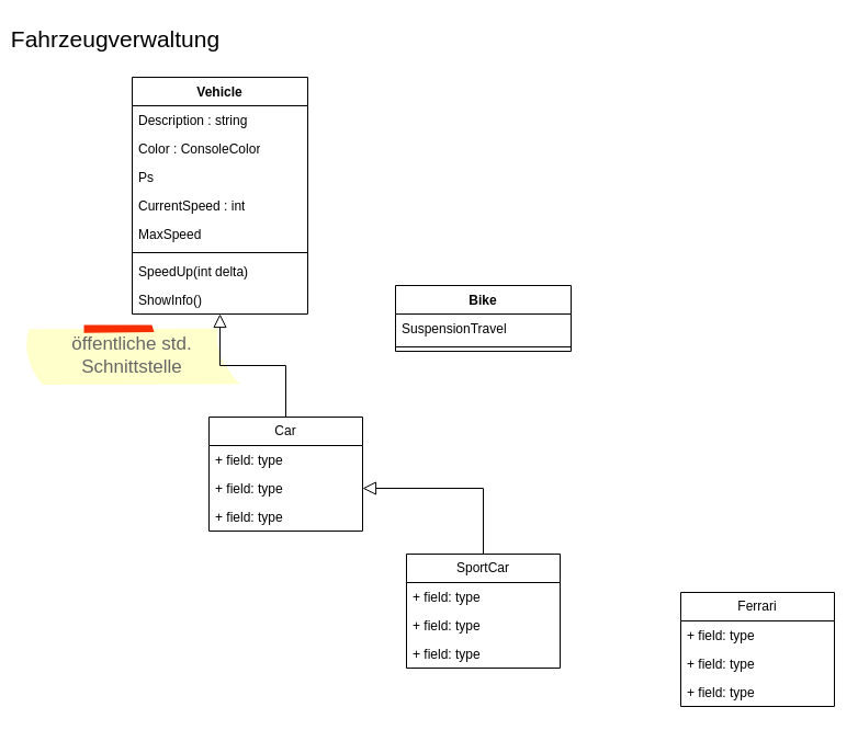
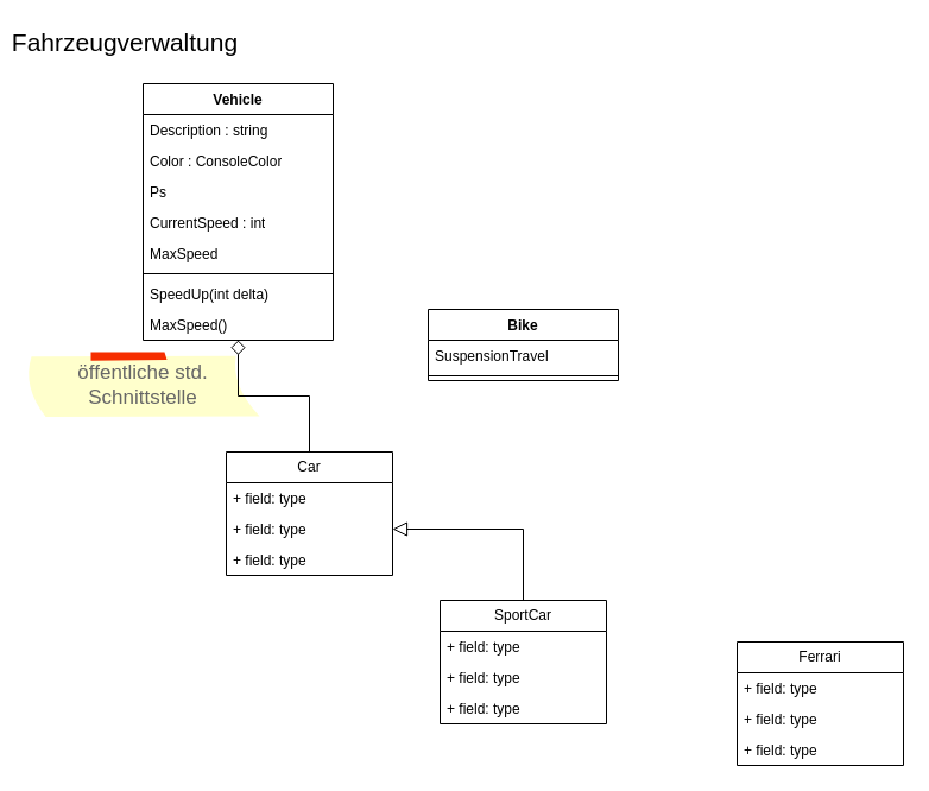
  <mxCell id="0" />
  <mxCell id="1" parent="0" />
  <mxCell id="2" value="Vehicle" style="swimlane;fontStyle=1;align=center;verticalAlign=top;childLayout=stackLayout;horizontal=1;startSize=26;horizontalStack=0;resizeParent=1;resizeParentMax=0;resizeLast=0;collapsible=1;marginBottom=0;whiteSpace=wrap;html=1;" vertex="1" parent="1"><mxGeometry x="120" y="70" width="160" height="216" as="geometry" /></mxCell>
  <mxCell id="3" value="Description : string" style="text;strokeColor=none;fillColor=none;align=left;verticalAlign=top;spacingLeft=4;spacingRight=4;overflow=hidden;rotatable=0;points=[[0,0.5],[1,0.5]];portConstraint=eastwest;whiteSpace=wrap;html=1;" vertex="1" parent="2"><mxGeometry y="26" width="160" height="26" as="geometry" /></mxCell>
  <mxCell id="4" value="Color : ConsoleColor" style="text;strokeColor=none;fillColor=none;align=left;verticalAlign=top;spacingLeft=4;spacingRight=4;overflow=hidden;rotatable=0;points=[[0,0.5],[1,0.5]];portConstraint=eastwest;whiteSpace=wrap;html=1;" vertex="1" parent="2"><mxGeometry y="52" width="160" height="26" as="geometry" /></mxCell>
  <mxCell id="5" value="Ps" style="text;strokeColor=none;fillColor=none;align=left;verticalAlign=top;spacingLeft=4;spacingRight=4;overflow=hidden;rotatable=0;points=[[0,0.5],[1,0.5]];portConstraint=eastwest;whiteSpace=wrap;html=1;" vertex="1" parent="2"><mxGeometry y="78" width="160" height="26" as="geometry" /></mxCell>
  <mxCell id="6" value="CurrentSpeed : int" style="text;strokeColor=none;fillColor=none;align=left;verticalAlign=top;spacingLeft=4;spacingRight=4;overflow=hidden;rotatable=0;points=[[0,0.5],[1,0.5]];portConstraint=eastwest;whiteSpace=wrap;html=1;" vertex="1" parent="2"><mxGeometry y="104" width="160" height="26" as="geometry" /></mxCell>
  <mxCell id="7" value="MaxSpeed" style="text;strokeColor=none;fillColor=none;align=left;verticalAlign=top;spacingLeft=4;spacingRight=4;overflow=hidden;rotatable=0;points=[[0,0.5],[1,0.5]];portConstraint=eastwest;whiteSpace=wrap;html=1;" vertex="1" parent="2"><mxGeometry y="130" width="160" height="26" as="geometry" /></mxCell>
  <mxCell id="8" value="" style="line;strokeWidth=1;fillColor=none;align=left;verticalAlign=middle;spacingTop=-1;spacingLeft=3;spacingRight=3;rotatable=0;labelPosition=right;points=[];portConstraint=eastwest;strokeColor=inherit;" vertex="1" parent="2"><mxGeometry y="156" width="160" height="8" as="geometry" /></mxCell>
  <mxCell id="9" value="SpeedUp(int delta)" style="text;strokeColor=none;fillColor=none;align=left;verticalAlign=top;spacingLeft=4;spacingRight=4;overflow=hidden;rotatable=0;points=[[0,0.5],[1,0.5]];portConstraint=eastwest;whiteSpace=wrap;html=1;" vertex="1" parent="2"><mxGeometry y="164" width="160" height="26" as="geometry" /></mxCell>
- <mxCell id="10" value="ShowInfo()" style="text;strokeColor=none;fillColor=none;align=left;verticalAlign=top;spacingLeft=4;spacingRight=4;overflow=hidden;rotatable=0;points=[[0,0.5],[1,0.5]];portConstraint=eastwest;whiteSpace=wrap;html=1;" vertex="1" parent="2"><mxGeometry y="190" width="160" height="26" as="geometry" /></mxCell>
+ <mxCell id="10" value="MaxSpeed()" style="text;strokeColor=none;fillColor=none;align=left;verticalAlign=top;spacingLeft=4;spacingRight=4;overflow=hidden;rotatable=0;points=[[0,0.5],[1,0.5]];portConstraint=eastwest;whiteSpace=wrap;html=1;" vertex="1" parent="2"><mxGeometry y="190" width="160" height="26" as="geometry" /></mxCell>
  <mxCell id="11" value="Fahrzeugverwaltung" style="text;html=1;strokeColor=none;fillColor=none;align=center;verticalAlign=middle;whiteSpace=wrap;rounded=0;fontSize=21;" vertex="1" parent="1"><mxGeometry x="30" y="20" width="150" height="30" as="geometry" /></mxCell>
  <mxCell id="12" value="öffentliche std. Schnittstelle" style="strokeWidth=1;shadow=0;dashed=0;align=center;html=1;shape=mxgraph.mockup.text.stickyNote2;fontColor=#666666;mainText=;fontSize=17;whiteSpace=wrap;fillColor=#ffffcc;strokeColor=#F62E00;" vertex="1" parent="1"><mxGeometry x="20" y="296" width="200" height="55" as="geometry" /></mxCell>
  <mxCell id="13" value="Bike" style="swimlane;fontStyle=1;align=center;verticalAlign=top;childLayout=stackLayout;horizontal=1;startSize=26;horizontalStack=0;resizeParent=1;resizeParentMax=0;resizeLast=0;collapsible=1;marginBottom=0;whiteSpace=wrap;html=1;" vertex="1" parent="1"><mxGeometry x="360" y="260" width="160" height="60" as="geometry" /></mxCell>
  <mxCell id="14" value="SuspensionTravel" style="text;strokeColor=none;fillColor=none;align=left;verticalAlign=top;spacingLeft=4;spacingRight=4;overflow=hidden;rotatable=0;points=[[0,0.5],[1,0.5]];portConstraint=eastwest;whiteSpace=wrap;html=1;" vertex="1" parent="13"><mxGeometry y="26" width="160" height="26" as="geometry" /></mxCell>
  <mxCell id="15" value="" style="line;strokeWidth=1;fillColor=none;align=left;verticalAlign=middle;spacingTop=-1;spacingLeft=3;spacingRight=3;rotatable=0;labelPosition=right;points=[];portConstraint=eastwest;strokeColor=inherit;" vertex="1" parent="13"><mxGeometry y="52" width="160" height="8" as="geometry" /></mxCell>
- <mxCell id="16" style="edgeStyle=orthogonalEdgeStyle;rounded=0;orthogonalLoop=1;jettySize=auto;html=1;endArrow=block;endFill=0;endSize=10;" edge="1" parent="1" source="17" target="2"><mxGeometry relative="1" as="geometry" /></mxCell>
+ <mxCell id="16" style="edgeStyle=orthogonalEdgeStyle;rounded=0;orthogonalLoop=1;jettySize=auto;html=1;endArrow=diamond;endFill=0;endSize=10;" edge="1" parent="1" source="17" target="2"><mxGeometry relative="1" as="geometry" /></mxCell>
  <mxCell id="17" value="Car" style="swimlane;fontStyle=0;childLayout=stackLayout;horizontal=1;startSize=26;fillColor=none;horizontalStack=0;resizeParent=1;resizeParentMax=0;resizeLast=0;collapsible=1;marginBottom=0;whiteSpace=wrap;html=1;" vertex="1" parent="1"><mxGeometry x="190" y="380" width="140" height="104" as="geometry" /></mxCell>
  <mxCell id="18" value="+ field: type" style="text;strokeColor=none;fillColor=none;align=left;verticalAlign=top;spacingLeft=4;spacingRight=4;overflow=hidden;rotatable=0;points=[[0,0.5],[1,0.5]];portConstraint=eastwest;whiteSpace=wrap;html=1;" vertex="1" parent="17"><mxGeometry y="26" width="140" height="26" as="geometry" /></mxCell>
  <mxCell id="19" value="+ field: type" style="text;strokeColor=none;fillColor=none;align=left;verticalAlign=top;spacingLeft=4;spacingRight=4;overflow=hidden;rotatable=0;points=[[0,0.5],[1,0.5]];portConstraint=eastwest;whiteSpace=wrap;html=1;" vertex="1" parent="17"><mxGeometry y="52" width="140" height="26" as="geometry" /></mxCell>
  <mxCell id="20" value="+ field: type" style="text;strokeColor=none;fillColor=none;align=left;verticalAlign=top;spacingLeft=4;spacingRight=4;overflow=hidden;rotatable=0;points=[[0,0.5],[1,0.5]];portConstraint=eastwest;whiteSpace=wrap;html=1;" vertex="1" parent="17"><mxGeometry y="78" width="140" height="26" as="geometry" /></mxCell>
  <mxCell id="21" style="edgeStyle=orthogonalEdgeStyle;rounded=0;orthogonalLoop=1;jettySize=auto;html=1;endArrow=block;endFill=0;endSize=10;" edge="1" parent="1" source="22" target="19"><mxGeometry relative="1" as="geometry" /></mxCell>
  <mxCell id="22" value="SportCar" style="swimlane;fontStyle=0;childLayout=stackLayout;horizontal=1;startSize=26;fillColor=none;horizontalStack=0;resizeParent=1;resizeParentMax=0;resizeLast=0;collapsible=1;marginBottom=0;whiteSpace=wrap;html=1;" vertex="1" parent="1"><mxGeometry x="370" y="505" width="140" height="104" as="geometry" /></mxCell>
  <mxCell id="23" value="+ field: type" style="text;strokeColor=none;fillColor=none;align=left;verticalAlign=top;spacingLeft=4;spacingRight=4;overflow=hidden;rotatable=0;points=[[0,0.5],[1,0.5]];portConstraint=eastwest;whiteSpace=wrap;html=1;" vertex="1" parent="22"><mxGeometry y="26" width="140" height="26" as="geometry" /></mxCell>
  <mxCell id="24" value="+ field: type" style="text;strokeColor=none;fillColor=none;align=left;verticalAlign=top;spacingLeft=4;spacingRight=4;overflow=hidden;rotatable=0;points=[[0,0.5],[1,0.5]];portConstraint=eastwest;whiteSpace=wrap;html=1;" vertex="1" parent="22"><mxGeometry y="52" width="140" height="26" as="geometry" /></mxCell>
  <mxCell id="25" value="+ field: type" style="text;strokeColor=none;fillColor=none;align=left;verticalAlign=top;spacingLeft=4;spacingRight=4;overflow=hidden;rotatable=0;points=[[0,0.5],[1,0.5]];portConstraint=eastwest;whiteSpace=wrap;html=1;" vertex="1" parent="22"><mxGeometry y="78" width="140" height="26" as="geometry" /></mxCell>
  <mxCell id="26" value="Ferrari" style="swimlane;fontStyle=0;childLayout=stackLayout;horizontal=1;startSize=26;fillColor=none;horizontalStack=0;resizeParent=1;resizeParentMax=0;resizeLast=0;collapsible=1;marginBottom=0;whiteSpace=wrap;html=1;" vertex="1" parent="1"><mxGeometry x="620" y="540" width="140" height="104" as="geometry" /></mxCell>
  <mxCell id="27" value="+ field: type" style="text;strokeColor=none;fillColor=none;align=left;verticalAlign=top;spacingLeft=4;spacingRight=4;overflow=hidden;rotatable=0;points=[[0,0.5],[1,0.5]];portConstraint=eastwest;whiteSpace=wrap;html=1;" vertex="1" parent="26"><mxGeometry y="26" width="140" height="26" as="geometry" /></mxCell>
  <mxCell id="28" value="+ field: type" style="text;strokeColor=none;fillColor=none;align=left;verticalAlign=top;spacingLeft=4;spacingRight=4;overflow=hidden;rotatable=0;points=[[0,0.5],[1,0.5]];portConstraint=eastwest;whiteSpace=wrap;html=1;" vertex="1" parent="26"><mxGeometry y="52" width="140" height="26" as="geometry" /></mxCell>
  <mxCell id="29" value="+ field: type" style="text;strokeColor=none;fillColor=none;align=left;verticalAlign=top;spacingLeft=4;spacingRight=4;overflow=hidden;rotatable=0;points=[[0,0.5],[1,0.5]];portConstraint=eastwest;whiteSpace=wrap;html=1;" vertex="1" parent="26"><mxGeometry y="78" width="140" height="26" as="geometry" /></mxCell>
